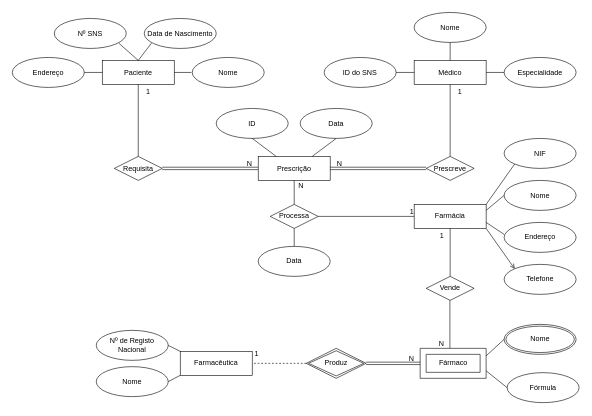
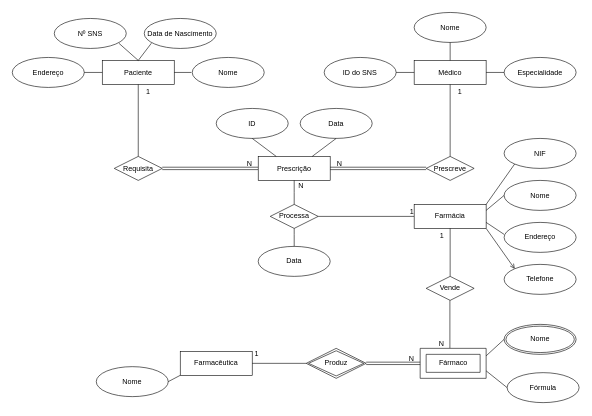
  <mxCell id="0" />
  <mxCell id="1" parent="0" />
  <mxCell id="2" value="Endereço" style="ellipse;whiteSpace=wrap;html=1;" vertex="1" parent="1"><mxGeometry x="20" y="95" width="120" height="50" as="geometry" /></mxCell>
  <mxCell id="3" value="Paciente" style="rounded=0;whiteSpace=wrap;html=1;" vertex="1" parent="1"><mxGeometry x="170" y="100" width="120" height="40" as="geometry" /></mxCell>
  <mxCell id="4" value="" style="endArrow=none;html=1;rounded=0;exitX=1;exitY=0.5;exitDx=0;exitDy=0;entryX=0;entryY=0.5;entryDx=0;entryDy=0;" edge="1" parent="1" source="2" target="3"><mxGeometry width="50" height="50" relative="1" as="geometry"><mxPoint x="100" y="260" as="sourcePoint" /><mxPoint x="150" y="210" as="targetPoint" /></mxGeometry></mxCell>
  <mxCell id="5" value="" style="endArrow=none;html=1;rounded=0;entryX=1;entryY=0.5;entryDx=0;entryDy=0;exitX=0;exitY=0.5;exitDx=0;exitDy=0;" edge="1" parent="1" target="3"><mxGeometry width="50" height="50" relative="1" as="geometry"><mxPoint x="318.5" y="120" as="sourcePoint" /><mxPoint x="160" y="220" as="targetPoint" /></mxGeometry></mxCell>
  <mxCell id="6" value="" style="endArrow=none;html=1;rounded=0;exitX=1;exitY=1;exitDx=0;exitDy=0;entryX=0.5;entryY=0;entryDx=0;entryDy=0;" edge="1" parent="1" target="3"><mxGeometry width="50" height="50" relative="1" as="geometry"><mxPoint x="197.736" y="71.331" as="sourcePoint" /><mxPoint x="170" y="230" as="targetPoint" /></mxGeometry></mxCell>
  <mxCell id="7" value="" style="endArrow=none;html=1;rounded=0;exitX=0.5;exitY=0;exitDx=0;exitDy=0;entryX=0;entryY=1;entryDx=0;entryDy=0;" edge="1" parent="1" source="3"><mxGeometry width="50" height="50" relative="1" as="geometry"><mxPoint x="130" y="290" as="sourcePoint" /><mxPoint x="251.967" y="71.213" as="targetPoint" /></mxGeometry></mxCell>
  <mxCell id="8" value="" style="endArrow=none;html=1;rounded=0;entryX=0.5;entryY=1;entryDx=0;entryDy=0;" edge="1" parent="1" target="3"><mxGeometry width="50" height="50" relative="1" as="geometry"><mxPoint x="230" y="260" as="sourcePoint" /><mxPoint x="210" y="280" as="targetPoint" /></mxGeometry></mxCell>
  <mxCell id="9" value="Requisita" style="rhombus;whiteSpace=wrap;html=1;" vertex="1" parent="1"><mxGeometry x="190" y="260" width="80" height="40" as="geometry" /></mxCell>
  <mxCell id="10" value="" style="shape=link;html=1;rounded=0;" edge="1" parent="1" source="9"><mxGeometry relative="1" as="geometry"><mxPoint x="270" y="280" as="sourcePoint" /><mxPoint x="430" y="280" as="targetPoint" /></mxGeometry></mxCell>
  <mxCell id="11" value="N" style="resizable=0;html=1;align=right;verticalAlign=bottom;" connectable="0" vertex="1" parent="10"><mxGeometry x="1" relative="1" as="geometry"><mxPoint x="-10" as="offset" /></mxGeometry></mxCell>
  <mxCell id="12" value="Prescrição" style="rounded=0;whiteSpace=wrap;html=1;" vertex="1" parent="1"><mxGeometry x="430" y="260" width="120" height="40" as="geometry" /></mxCell>
  <mxCell id="13" value="" style="shape=link;html=1;rounded=0;" edge="1" parent="1" source="12"><mxGeometry relative="1" as="geometry"><mxPoint x="550" y="280" as="sourcePoint" /><mxPoint x="710" y="280" as="targetPoint" /></mxGeometry></mxCell>
  <mxCell id="14" value="N" style="resizable=0;html=1;align=right;verticalAlign=bottom;" connectable="0" vertex="1" parent="13"><mxGeometry x="1" relative="1" as="geometry"><mxPoint x="-140" as="offset" /></mxGeometry></mxCell>
  <mxCell id="15" value="Nome" style="ellipse;whiteSpace=wrap;html=1;" vertex="1" parent="1"><mxGeometry x="320" y="95" width="120" height="50" as="geometry" /></mxCell>
  <mxCell id="16" value="Nº SNS" style="ellipse;whiteSpace=wrap;html=1;" vertex="1" parent="1"><mxGeometry x="90" y="30" width="120" height="50" as="geometry" /></mxCell>
  <mxCell id="17" value="Data de Nascimento" style="ellipse;whiteSpace=wrap;html=1;" vertex="1" parent="1"><mxGeometry x="240" y="30" width="120" height="50" as="geometry" /></mxCell>
  <mxCell id="18" value="ID" style="ellipse;whiteSpace=wrap;html=1;" vertex="1" parent="1"><mxGeometry x="360" y="180" width="120" height="50" as="geometry" /></mxCell>
  <mxCell id="19" value="Data" style="ellipse;whiteSpace=wrap;html=1;" vertex="1" parent="1"><mxGeometry x="500" y="180" width="120" height="50" as="geometry" /></mxCell>
  <mxCell id="20" value="" style="endArrow=none;html=1;rounded=0;exitX=0.25;exitY=0;exitDx=0;exitDy=0;" edge="1" parent="1" source="12"><mxGeometry width="50" height="50" relative="1" as="geometry"><mxPoint x="330" y="410" as="sourcePoint" /><mxPoint x="420" y="230" as="targetPoint" /></mxGeometry></mxCell>
  <mxCell id="21" value="" style="endArrow=none;html=1;rounded=0;exitX=0.75;exitY=0;exitDx=0;exitDy=0;entryX=0.5;entryY=1;entryDx=0;entryDy=0;" edge="1" parent="1" source="12" target="19"><mxGeometry width="50" height="50" relative="1" as="geometry"><mxPoint x="340" y="420" as="sourcePoint" /><mxPoint x="390" y="370" as="targetPoint" /></mxGeometry></mxCell>
  <mxCell id="22" value="Prescreve" style="rhombus;whiteSpace=wrap;html=1;" vertex="1" parent="1"><mxGeometry x="710" y="260" width="80" height="40" as="geometry" /></mxCell>
  <mxCell id="23" value="Médico" style="rounded=0;whiteSpace=wrap;html=1;" vertex="1" parent="1"><mxGeometry x="690" y="100" width="120" height="40" as="geometry" /></mxCell>
  <mxCell id="24" value="ID do SNS" style="ellipse;whiteSpace=wrap;html=1;" vertex="1" parent="1"><mxGeometry x="540" y="95" width="120" height="50" as="geometry" /></mxCell>
  <mxCell id="25" value="Nome" style="ellipse;whiteSpace=wrap;html=1;" vertex="1" parent="1"><mxGeometry x="690" width="120" height="50" as="geometry" y="20" /></mxCell>
  <mxCell id="26" value="Especialidade" style="ellipse;whiteSpace=wrap;html=1;" vertex="1" parent="1"><mxGeometry x="840" y="95" width="120" height="50" as="geometry" /></mxCell>
  <mxCell id="27" value="" style="endArrow=none;html=1;rounded=0;exitX=1;exitY=0.5;exitDx=0;exitDy=0;entryX=0;entryY=0.5;entryDx=0;entryDy=0;" edge="1" parent="1" source="23" target="26"><mxGeometry width="50" height="50" relative="1" as="geometry"><mxPoint x="780" y="210" as="sourcePoint" /><mxPoint x="830" y="160" as="targetPoint" /></mxGeometry></mxCell>
  <mxCell id="28" value="" style="endArrow=none;html=1;rounded=0;exitX=0;exitY=0.5;exitDx=0;exitDy=0;entryX=1;entryY=0.5;entryDx=0;entryDy=0;" edge="1" parent="1" source="23" target="24"><mxGeometry width="50" height="50" relative="1" as="geometry"><mxPoint x="790" y="220" as="sourcePoint" /><mxPoint x="840" y="170" as="targetPoint" /></mxGeometry></mxCell>
  <mxCell id="29" value="" style="endArrow=none;html=1;rounded=0;exitX=0.5;exitY=1;exitDx=0;exitDy=0;entryX=0.5;entryY=0;entryDx=0;entryDy=0;" edge="1" parent="1" source="25" target="23"><mxGeometry width="50" height="50" relative="1" as="geometry"><mxPoint x="800" y="230" as="sourcePoint" /><mxPoint x="850" y="180" as="targetPoint" /></mxGeometry></mxCell>
  <mxCell id="30" value="" style="endArrow=none;html=1;rounded=0;exitX=0.5;exitY=1;exitDx=0;exitDy=0;entryX=0.5;entryY=0;entryDx=0;entryDy=0;" edge="1" parent="1" source="23" target="22"><mxGeometry width="50" height="50" relative="1" as="geometry"><mxPoint x="810" y="240" as="sourcePoint" /><mxPoint x="860" y="190" as="targetPoint" /></mxGeometry></mxCell>
  <mxCell id="31" value="" style="endArrow=none;html=1;rounded=0;exitX=0.5;exitY=1;exitDx=0;exitDy=0;entryX=0.5;entryY=0;entryDx=0;entryDy=0;" edge="1" parent="1" source="12" target="32"><mxGeometry width="50" height="50" relative="1" as="geometry"><mxPoint x="820" y="250" as="sourcePoint" /><mxPoint x="483" y="350" as="targetPoint" /><Array as="points"><mxPoint x="490" y="320" /></Array></mxGeometry></mxCell>
  <mxCell id="32" value="Processa" style="rhombus;whiteSpace=wrap;html=1;" vertex="1" parent="1"><mxGeometry x="450" y="340" width="80" height="40" as="geometry" /></mxCell>
  <mxCell id="33" value="Data" style="ellipse;whiteSpace=wrap;html=1;" vertex="1" parent="1"><mxGeometry x="430" y="410" width="120" height="50" as="geometry" /></mxCell>
  <mxCell id="34" value="" style="endArrow=none;html=1;rounded=0;exitX=0.5;exitY=1;exitDx=0;exitDy=0;entryX=0.5;entryY=0;entryDx=0;entryDy=0;" edge="1" parent="1" source="32" target="33"><mxGeometry width="50" height="50" relative="1" as="geometry"><mxPoint x="420" y="400" as="sourcePoint" /><mxPoint x="470" y="350" as="targetPoint" /><Array as="points"><mxPoint x="490" y="390" /></Array></mxGeometry></mxCell>
  <mxCell id="35" value="" style="endArrow=none;html=1;rounded=0;exitX=1;exitY=0.5;exitDx=0;exitDy=0;entryX=0;entryY=0.5;entryDx=0;entryDy=0;" edge="1" parent="1" source="32" target="37"><mxGeometry relative="1" as="geometry"><mxPoint x="550" y="359.58" as="sourcePoint" /><mxPoint x="660" y="360" as="targetPoint" /></mxGeometry></mxCell>
  <mxCell id="36" value="1" style="resizable=0;html=1;align=right;verticalAlign=bottom;" connectable="0" vertex="1" parent="35"><mxGeometry x="1" relative="1" as="geometry" /></mxCell>
  <mxCell id="37" value="Farmácia" style="rounded=0;whiteSpace=wrap;html=1;" vertex="1" parent="1"><mxGeometry x="690" y="340" width="120" height="40" as="geometry" /></mxCell>
  <mxCell id="38" value="NIF" style="ellipse;whiteSpace=wrap;html=1;" vertex="1" parent="1"><mxGeometry x="840" y="230" width="120" height="50" as="geometry" /></mxCell>
  <mxCell id="39" value="Nome" style="ellipse;whiteSpace=wrap;html=1;" vertex="1" parent="1"><mxGeometry x="840" y="300" width="120" height="50" as="geometry" /></mxCell>
  <mxCell id="40" value="Endereço" style="ellipse;whiteSpace=wrap;html=1;" vertex="1" parent="1"><mxGeometry x="840" y="370" width="120" height="50" as="geometry" /></mxCell>
  <mxCell id="41" value="Telefone" style="ellipse;whiteSpace=wrap;html=1;" vertex="1" parent="1"><mxGeometry x="840" y="440" width="120" height="50" as="geometry" /></mxCell>
  <mxCell id="42" value="" style="endArrow=none;html=1;rounded=0;exitX=1;exitY=0;exitDx=0;exitDy=0;entryX=0;entryY=1;entryDx=0;entryDy=0;" edge="1" parent="1" source="37" target="38"><mxGeometry width="50" height="50" relative="1" as="geometry"><mxPoint x="730" y="530" as="sourcePoint" /><mxPoint x="780" y="480" as="targetPoint" /></mxGeometry></mxCell>
  <mxCell id="43" value="" style="endArrow=open;html=1;rounded=0;exitX=1;exitY=1;exitDx=0;exitDy=0;entryX=0;entryY=0;entryDx=0;entryDy=0;" edge="1" parent="1" source="37" target="41"><mxGeometry width="50" height="50" relative="1" as="geometry"><mxPoint x="740" y="540" as="sourcePoint" /><mxPoint x="790" y="490" as="targetPoint" /></mxGeometry></mxCell>
  <mxCell id="44" value="" style="endArrow=none;html=1;rounded=0;exitX=1;exitY=0.25;exitDx=0;exitDy=0;entryX=0;entryY=0.5;entryDx=0;entryDy=0;" edge="1" parent="1" source="37" target="39"><mxGeometry width="50" height="50" relative="1" as="geometry"><mxPoint x="750" y="550" as="sourcePoint" /><mxPoint x="800" y="500" as="targetPoint" /></mxGeometry></mxCell>
  <mxCell id="45" value="" style="endArrow=none;html=1;rounded=0;exitX=1;exitY=0.75;exitDx=0;exitDy=0;entryX=0;entryY=0.4;entryDx=0;entryDy=0;entryPerimeter=0;" edge="1" parent="1" source="37" target="40"><mxGeometry width="50" height="50" relative="1" as="geometry"><mxPoint x="760" y="560" as="sourcePoint" /><mxPoint x="810" y="510" as="targetPoint" /></mxGeometry></mxCell>
  <mxCell id="46" value="" style="endArrow=none;html=1;rounded=0;entryX=0.5;entryY=1;entryDx=0;entryDy=0;startArrow=none;" edge="1" parent="1" source="47" target="37"><mxGeometry width="50" height="50" relative="1" as="geometry"><mxPoint x="750" y="530" as="sourcePoint" /><mxPoint x="740" y="430" as="targetPoint" /></mxGeometry></mxCell>
  <mxCell id="47" value="Vende" style="rhombus;whiteSpace=wrap;html=1;" vertex="1" parent="1"><mxGeometry x="710" y="460" width="80" height="40" as="geometry" /></mxCell>
  <mxCell id="48" value="Fármaco" style="text;html=1;align=center;verticalAlign=middle;resizable=0;points=[];autosize=1;strokeColor=none;fillColor=none;" vertex="1" parent="1"><mxGeometry x="720" y="590" width="70" height="30" as="geometry" /></mxCell>
  <mxCell id="49" value="" style="endArrow=none;html=1;rounded=0;entryX=0.5;entryY=1;entryDx=0;entryDy=0;startArrow=none;" edge="1" parent="1"><mxGeometry width="50" height="50" relative="1" as="geometry"><mxPoint x="749.58" y="580" as="sourcePoint" /><mxPoint x="749.58" y="500" as="targetPoint" /></mxGeometry></mxCell>
  <mxCell id="50" value="" style="verticalLabelPosition=bottom;verticalAlign=top;html=1;shape=mxgraph.basic.frame;dx=10;whiteSpace=wrap;" vertex="1" parent="1"><mxGeometry x="700" y="580" width="110" height="50" as="geometry" /></mxCell>
  <mxCell id="51" value="Fórmula" style="ellipse;whiteSpace=wrap;html=1;" vertex="1" parent="1"><mxGeometry x="845" y="620.5" width="120" height="50" as="geometry" /></mxCell>
  <mxCell id="52" value="Nome" style="ellipse;shape=doubleEllipse;margin=3;whiteSpace=wrap;html=1;align=center;" vertex="1" parent="1"><mxGeometry x="840" y="540" width="120" height="50" as="geometry" /></mxCell>
  <mxCell id="53" value="" style="endArrow=none;html=1;rounded=0;exitX=0;exitY=0;exitDx=110;exitDy=12.5;entryX=0;entryY=0.5;entryDx=0;entryDy=0;exitPerimeter=0;" edge="1" parent="1" source="50" target="52"><mxGeometry width="50" height="50" relative="1" as="geometry"><mxPoint x="500" y="390.5" as="sourcePoint" /><mxPoint x="500" y="420.5" as="targetPoint" /></mxGeometry></mxCell>
  <mxCell id="54" value="" style="endArrow=none;html=1;rounded=0;exitX=0;exitY=0;exitDx=110;exitDy=37.5;entryX=0;entryY=0.5;entryDx=0;entryDy=0;exitPerimeter=0;" edge="1" parent="1" source="50" target="51"><mxGeometry width="50" height="50" relative="1" as="geometry"><mxPoint x="510" y="400.5" as="sourcePoint" /><mxPoint x="510" y="430.5" as="targetPoint" /></mxGeometry></mxCell>
  <mxCell id="55" value="Farmacêutica" style="rounded=0;whiteSpace=wrap;html=1;" vertex="1" parent="1"><mxGeometry x="300" y="585" width="120" height="40" as="geometry" /></mxCell>
  <mxCell id="56" value="Produz" style="shape=rhombus;double=1;perimeter=rhombusPerimeter;whiteSpace=wrap;html=1;align=center;" vertex="1" parent="1"><mxGeometry x="510" y="580" width="100" height="50" as="geometry" /></mxCell>
- <mxCell id="57" value="" style="endArrow=none;html=1;rounded=0;exitX=0;exitY=0.5;exitDx=0;exitDy=0;entryX=1;entryY=0.5;entryDx=0;entryDy=0;dashed=1;" edge="1" parent="1" source="56" target="55"><mxGeometry width="50" height="50" relative="1" as="geometry"><mxPoint x="430" y="395.5" as="sourcePoint" /><mxPoint x="430" y="425.5" as="targetPoint" /><Array as="points"><mxPoint x="510" y="605.5" /></Array></mxGeometry></mxCell>
+ <mxCell id="57" value="" style="endArrow=none;html=1;rounded=0;exitX=0;exitY=0.5;exitDx=0;exitDy=0;entryX=1;entryY=0.5;entryDx=0;entryDy=0;" edge="1" parent="1" source="56" target="55"><mxGeometry width="50" height="50" relative="1" as="geometry"><mxPoint x="430" y="395.5" as="sourcePoint" /><mxPoint x="430" y="425.5" as="targetPoint" /><Array as="points"><mxPoint x="510" y="605.5" /></Array></mxGeometry></mxCell>
  <mxCell id="58" value="N" style="resizable=0;html=1;align=right;verticalAlign=bottom;" connectable="0" vertex="1" parent="1"><mxGeometry x="740" y="580.5" as="geometry" /></mxCell>
  <mxCell id="59" value="1" style="resizable=0;html=1;align=right;verticalAlign=bottom;" connectable="0" vertex="1" parent="1"><mxGeometry x="740" y="400" as="geometry" /></mxCell>
  <mxCell id="60" value="" style="shape=link;html=1;rounded=0;exitX=1;exitY=0.5;exitDx=0;exitDy=0;entryX=0;entryY=0.5;entryDx=0;entryDy=0;entryPerimeter=0;" edge="1" parent="1" source="56" target="50"><mxGeometry relative="1" as="geometry"><mxPoint x="540" y="610" as="sourcePoint" /><mxPoint x="700" y="610" as="targetPoint" /></mxGeometry></mxCell>
  <mxCell id="61" value="N" style="resizable=0;html=1;align=right;verticalAlign=bottom;" connectable="0" vertex="1" parent="60"><mxGeometry x="1" relative="1" as="geometry"><mxPoint x="-10" as="offset" /></mxGeometry></mxCell>
  <mxCell id="62" value="1" style="resizable=0;html=1;align=right;verticalAlign=bottom;" connectable="0" vertex="1" parent="1"><mxGeometry x="700" y="370" as="geometry"><mxPoint x="-269" y="227" as="offset" /></mxGeometry></mxCell>
- <mxCell id="63" value="Nº de Registo Nacional" style="ellipse;whiteSpace=wrap;html=1;" vertex="1" parent="1"><mxGeometry x="160" y="550" width="120" height="50" as="geometry" /></mxCell>
  <mxCell id="64" value="Nome" style="ellipse;whiteSpace=wrap;html=1;" vertex="1" parent="1"><mxGeometry x="160" y="610.5" width="120" height="50" as="geometry" /></mxCell>
- <mxCell id="65" value="" style="endArrow=none;html=1;rounded=0;exitX=1;exitY=0.5;exitDx=0;exitDy=0;entryX=0;entryY=0;entryDx=0;entryDy=0;" edge="1" parent="1" source="63" target="55"><mxGeometry width="50" height="50" relative="1" as="geometry"><mxPoint x="207.736" y="81.331" as="sourcePoint" /><mxPoint x="240" y="110" as="targetPoint" /></mxGeometry></mxCell>
  <mxCell id="66" value="" style="endArrow=none;html=1;rounded=0;exitX=1;exitY=0.5;exitDx=0;exitDy=0;entryX=0;entryY=1;entryDx=0;entryDy=0;" edge="1" parent="1" source="64" target="55"><mxGeometry width="50" height="50" relative="1" as="geometry"><mxPoint x="300" y="565" as="sourcePoint" /><mxPoint x="300" y="630" as="targetPoint" /></mxGeometry></mxCell>
  <mxCell id="67" value="N" style="resizable=0;html=1;align=right;verticalAlign=bottom;" connectable="0" vertex="1" parent="1"><mxGeometry x="580" y="290" as="geometry"><mxPoint x="-74" y="27" as="offset" /></mxGeometry></mxCell>
  <mxCell id="68" value="1" style="resizable=0;html=1;align=right;verticalAlign=bottom;" connectable="0" vertex="1" parent="1"><mxGeometry x="770" y="160" as="geometry" /></mxCell>
  <mxCell id="69" value="1" style="resizable=0;html=1;align=right;verticalAlign=bottom;" connectable="0" vertex="1" parent="1"><mxGeometry x="250" y="160" as="geometry" /></mxCell>
